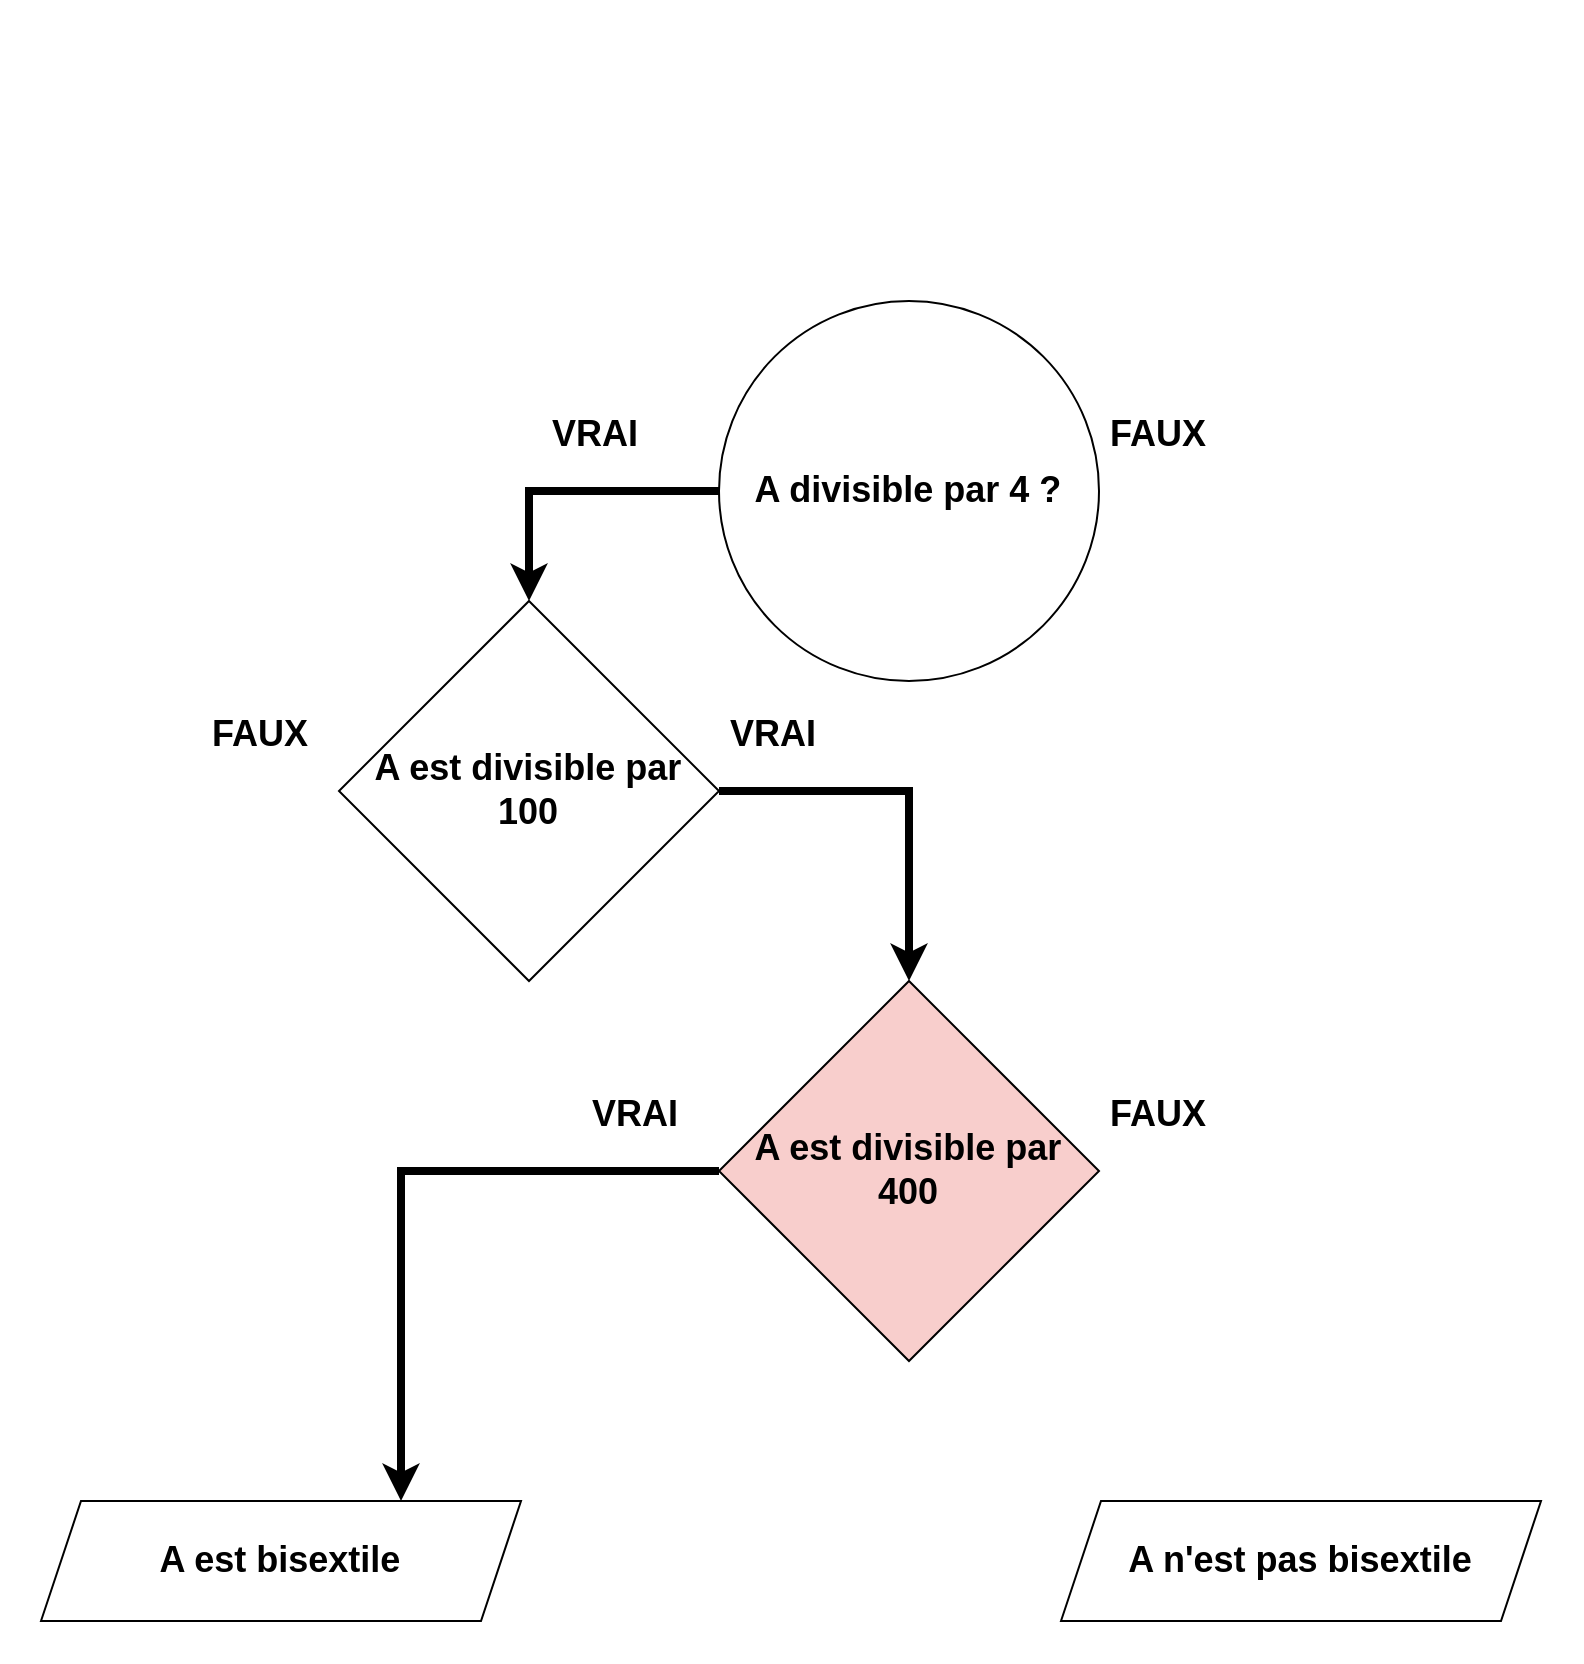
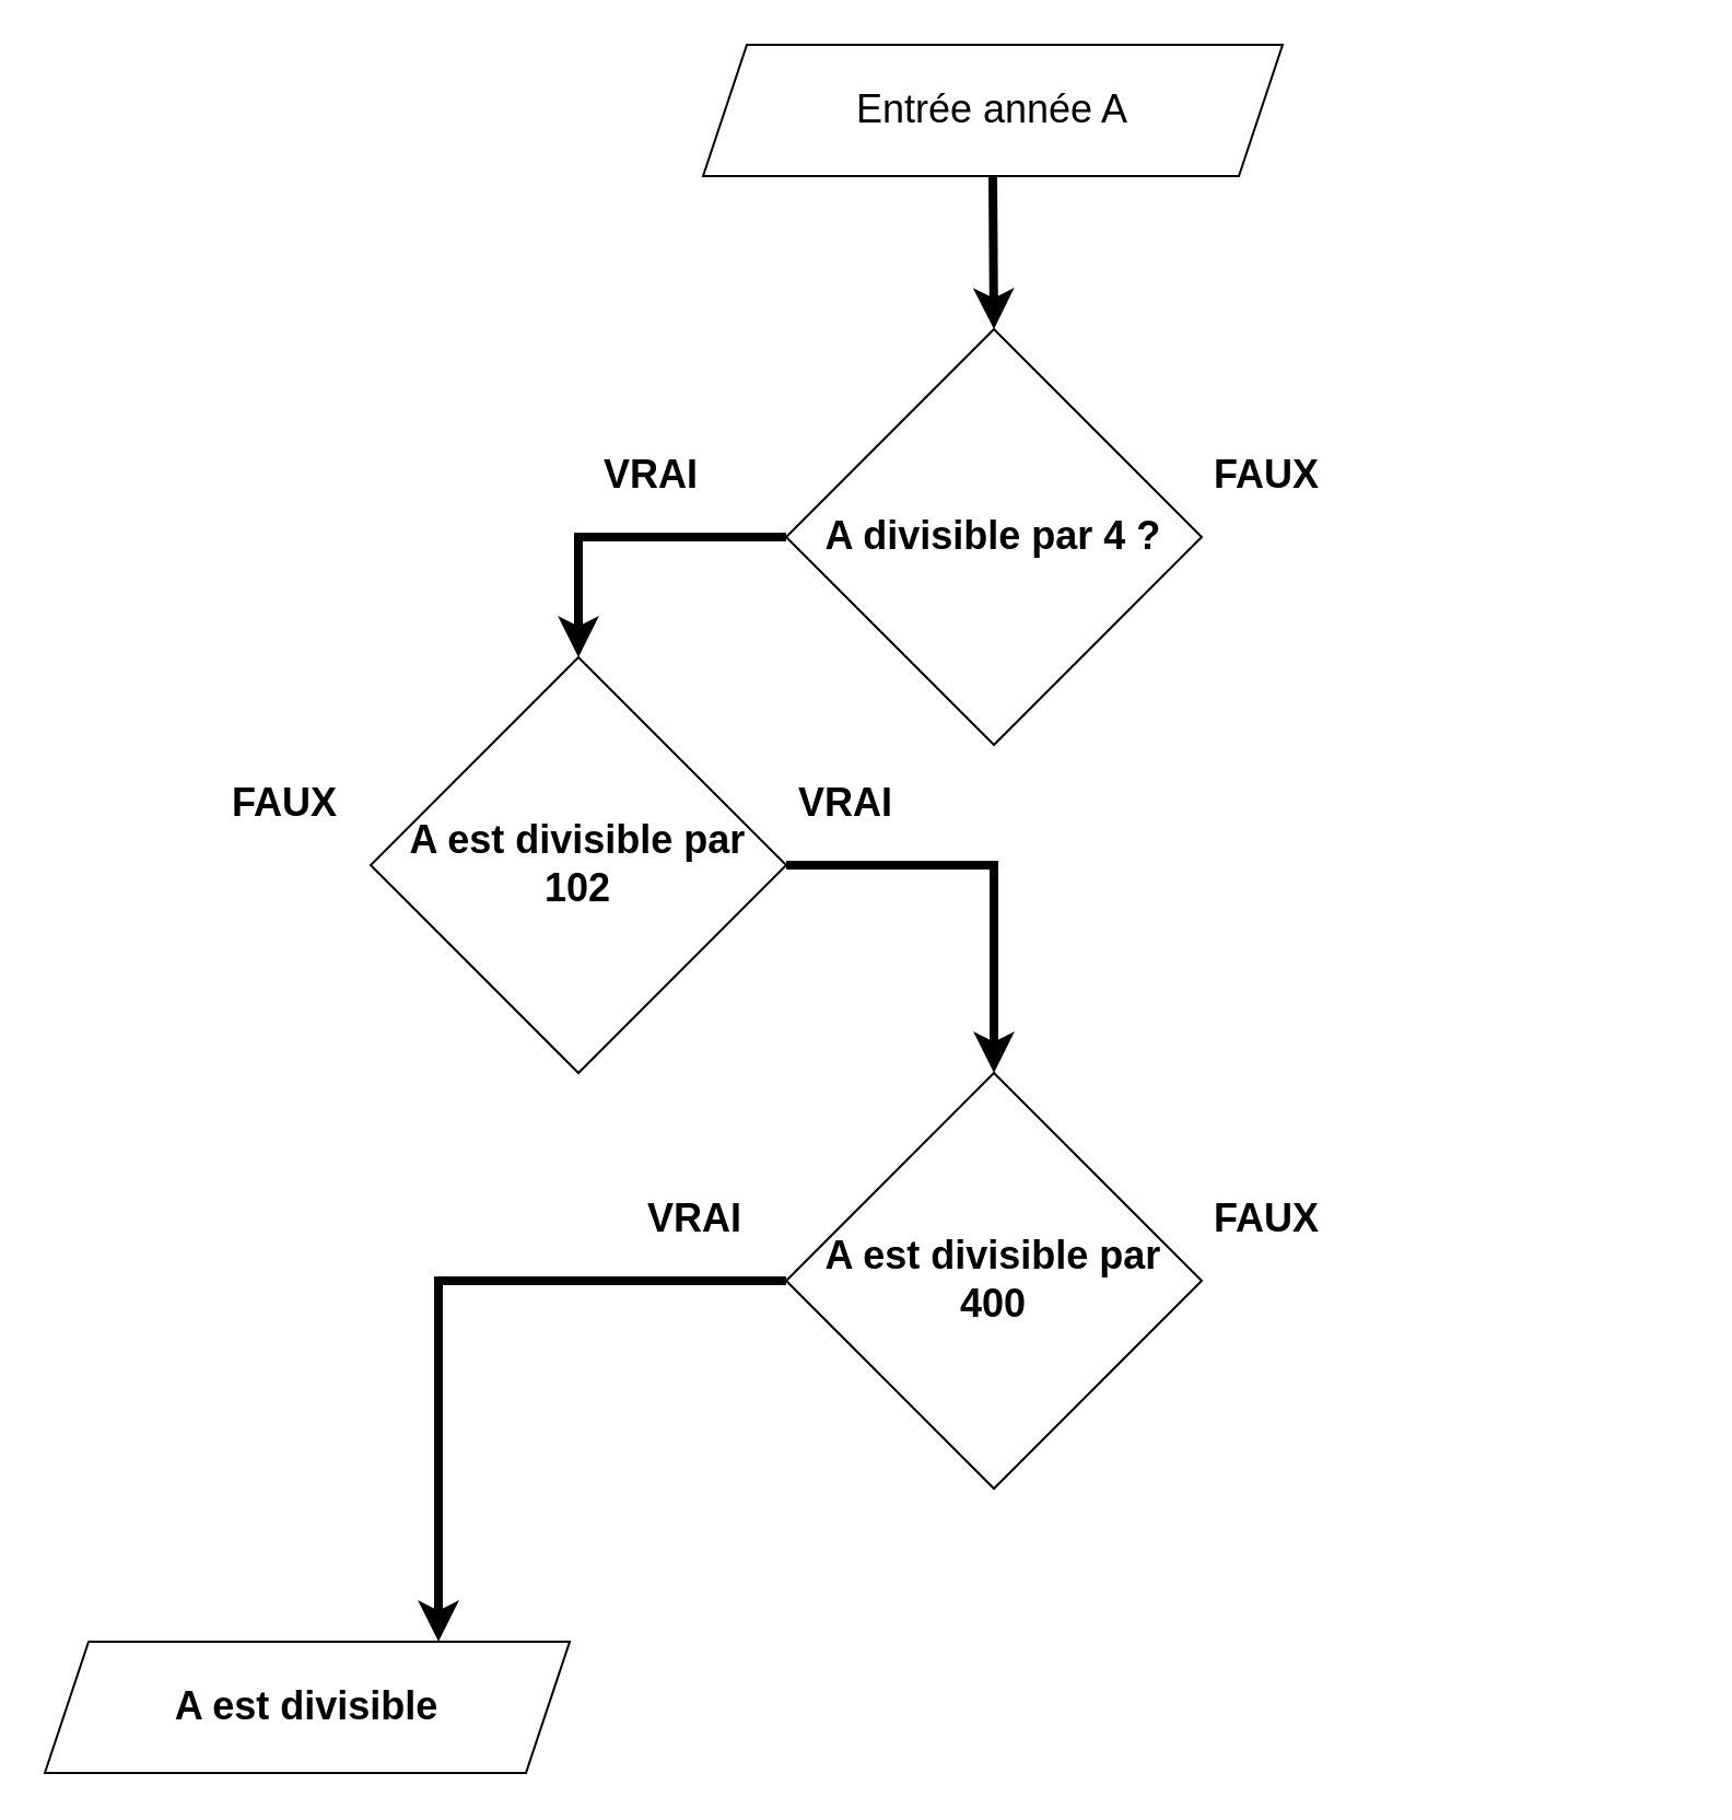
  <mxCell id="0" />
  <mxCell id="1" parent="0" />
- <mxCell id="2" value="&lt;font style=&quot;font-size: 18px;&quot;&gt;&lt;b&gt;A divisible par 4 ?&lt;/b&gt;&lt;/font&gt;" style="ellipse;whiteSpace=wrap;html=1;" vertex="1" parent="1"><mxGeometry x="359" y="150" width="190" height="190" as="geometry" /></mxCell>
- <mxCell id="5" value="&lt;b&gt;A n'est pas bisextile&lt;/b&gt;" style="shape=parallelogram;perimeter=parallelogramPerimeter;whiteSpace=wrap;html=1;fixedSize=1;fontSize=18;" vertex="1" parent="1"><mxGeometry x="530" y="750" width="240" height="60" as="geometry" /></mxCell>
- <mxCell id="6" value="&lt;font style=&quot;font-size: 18px;&quot;&gt;&lt;b&gt;A est divisible par&lt;br&gt;100&lt;br&gt;&lt;/b&gt;&lt;/font&gt;" style="rhombus;whiteSpace=wrap;html=1;" vertex="1" parent="1"><mxGeometry x="169" y="300" width="190" height="190" as="geometry" /></mxCell>
+ <mxCell id="2" value="&lt;font style=&quot;font-size: 18px;&quot;&gt;&lt;b&gt;A divisible par 4 ?&lt;/b&gt;&lt;/font&gt;" style="rhombus;whiteSpace=wrap;html=1;" vertex="1" parent="1"><mxGeometry x="359" y="150" width="190" height="190" as="geometry" /></mxCell>
+ <mxCell id="3" value="Entrée année A" style="shape=parallelogram;perimeter=parallelogramPerimeter;whiteSpace=wrap;html=1;fixedSize=1;fontSize=18;" vertex="1" parent="1"><mxGeometry x="321" y="20" width="265" height="60" as="geometry" /></mxCell>
+ <mxCell id="4" value="" style="endArrow=classic;html=1;rounded=0;fontSize=18;exitX=0.5;exitY=1;exitDx=0;exitDy=0;entryX=0.5;entryY=0;entryDx=0;entryDy=0;strokeWidth=4;" edge="1" parent="1" source="3" target="2"><mxGeometry width="50" height="50" relative="1" as="geometry"><mxPoint x="412.5" y="-40" as="sourcePoint" /><mxPoint x="412.5" y="10" as="targetPoint" /></mxGeometry></mxCell>
+ <mxCell id="6" value="&lt;font style=&quot;font-size: 18px;&quot;&gt;&lt;b&gt;A est divisible par&lt;br&gt;102&lt;br&gt;&lt;/b&gt;&lt;/font&gt;" style="rhombus;whiteSpace=wrap;html=1;" vertex="1" parent="1"><mxGeometry x="169" y="300" width="190" height="190" as="geometry" /></mxCell>
  <mxCell id="7" value="" style="endArrow=classic;html=1;rounded=0;fontSize=18;exitX=0;exitY=0.5;exitDx=0;exitDy=0;entryX=0.5;entryY=0;entryDx=0;entryDy=0;strokeWidth=4;" edge="1" parent="1" source="2" target="6"><mxGeometry width="50" height="50" relative="1" as="geometry"><mxPoint x="412.5" y="70" as="sourcePoint" /><mxPoint x="412.5" y="160" as="targetPoint" /><Array as="points"><mxPoint x="264" y="245" /></Array></mxGeometry></mxCell>
  <mxCell id="8" value="FAUX" style="text;strokeColor=none;fillColor=none;align=left;verticalAlign=middle;spacingLeft=4;spacingRight=4;overflow=hidden;points=[[0,0.5],[1,0.5]];portConstraint=eastwest;rotatable=0;fontSize=18;fontStyle=1" vertex="1" parent="1"><mxGeometry x="549" y="200" width="80" height="30" as="geometry" /></mxCell>
  <mxCell id="9" value="VRAI" style="text;strokeColor=none;fillColor=none;align=left;verticalAlign=middle;spacingLeft=4;spacingRight=4;overflow=hidden;points=[[0,0.5],[1,0.5]];portConstraint=eastwest;rotatable=0;fontSize=18;fontStyle=1" vertex="1" parent="1"><mxGeometry x="270" y="200" width="80" height="30" as="geometry" /></mxCell>
- <mxCell id="10" value="&lt;font style=&quot;font-size: 18px;&quot;&gt;&lt;b&gt;A est divisible par&lt;br&gt;400&lt;br&gt;&lt;/b&gt;&lt;/font&gt;" style="rhombus;whiteSpace=wrap;html=1;fillColor=#f8cecc;" vertex="1" parent="1"><mxGeometry x="359" y="490" width="190" height="190" as="geometry" /></mxCell>
+ <mxCell id="10" value="&lt;font style=&quot;font-size: 18px;&quot;&gt;&lt;b&gt;A est divisible par&lt;br&gt;400&lt;br&gt;&lt;/b&gt;&lt;/font&gt;" style="rhombus;whiteSpace=wrap;html=1;" vertex="1" parent="1"><mxGeometry x="359" y="490" width="190" height="190" as="geometry" /></mxCell>
  <mxCell id="11" value="" style="endArrow=classic;html=1;rounded=0;fontSize=18;exitX=1;exitY=0.5;exitDx=0;exitDy=0;entryX=0.5;entryY=0;entryDx=0;entryDy=0;strokeWidth=4;" edge="1" parent="1" source="6" target="10"><mxGeometry width="50" height="50" relative="1" as="geometry"><mxPoint x="463.5" y="90" as="sourcePoint" /><mxPoint x="464" y="160" as="targetPoint" /><Array as="points"><mxPoint x="454" y="395" /></Array></mxGeometry></mxCell>
- <mxCell id="12" value="&lt;b&gt;A est bisextile&lt;/b&gt;" style="shape=parallelogram;perimeter=parallelogramPerimeter;whiteSpace=wrap;html=1;fixedSize=1;fontSize=18;" vertex="1" parent="1"><mxGeometry x="20" y="750" width="240" height="60" as="geometry" /></mxCell>
+ <mxCell id="12" value="&lt;b&gt;A est divisible&lt;/b&gt;" style="shape=parallelogram;perimeter=parallelogramPerimeter;whiteSpace=wrap;html=1;fixedSize=1;fontSize=18;" vertex="1" parent="1"><mxGeometry x="20" y="750" width="240" height="60" as="geometry" /></mxCell>
  <mxCell id="13" value="VRAI" style="text;strokeColor=none;fillColor=none;align=left;verticalAlign=middle;spacingLeft=4;spacingRight=4;overflow=hidden;points=[[0,0.5],[1,0.5]];portConstraint=eastwest;rotatable=0;fontSize=18;fontStyle=1" vertex="1" parent="1"><mxGeometry x="359" y="350" width="80" height="30" as="geometry" /></mxCell>
  <mxCell id="14" value="FAUX" style="text;strokeColor=none;fillColor=none;align=left;verticalAlign=middle;spacingLeft=4;spacingRight=4;overflow=hidden;points=[[0,0.5],[1,0.5]];portConstraint=eastwest;rotatable=0;fontSize=18;fontStyle=1" vertex="1" parent="1"><mxGeometry x="100" y="350" width="80" height="30" as="geometry" /></mxCell>
  <mxCell id="15" value="VRAI" style="text;strokeColor=none;fillColor=none;align=left;verticalAlign=middle;spacingLeft=4;spacingRight=4;overflow=hidden;points=[[0,0.5],[1,0.5]];portConstraint=eastwest;rotatable=0;fontSize=18;fontStyle=1" vertex="1" parent="1"><mxGeometry x="290" y="540" width="80" height="30" as="geometry" /></mxCell>
  <mxCell id="16" value="FAUX" style="text;strokeColor=none;fillColor=none;align=left;verticalAlign=middle;spacingLeft=4;spacingRight=4;overflow=hidden;points=[[0,0.5],[1,0.5]];portConstraint=eastwest;rotatable=0;fontSize=18;fontStyle=1" vertex="1" parent="1"><mxGeometry x="549" y="540" width="80" height="30" as="geometry" /></mxCell>
  <mxCell id="17" value="" style="endArrow=classic;html=1;rounded=0;fontSize=18;exitX=0;exitY=0.5;exitDx=0;exitDy=0;entryX=0.75;entryY=0;entryDx=0;entryDy=0;strokeWidth=4;" edge="1" parent="1" source="10" target="12"><mxGeometry width="50" height="50" relative="1" as="geometry"><mxPoint x="295" y="580" as="sourcePoint" /><mxPoint x="200" y="635" as="targetPoint" /><Array as="points"><mxPoint x="200" y="585" /></Array></mxGeometry></mxCell>
